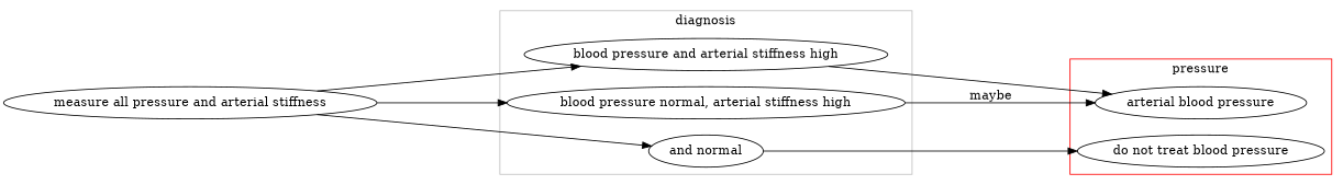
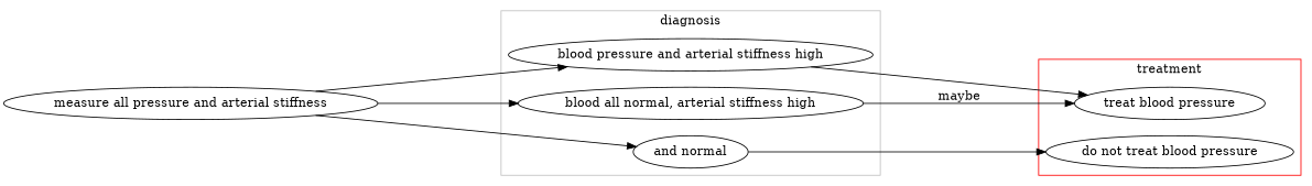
  digraph {
    rankdir=LR
    ranksep=2
    splines=line
    n1 [label="blood pressure and arterial stiffness high"]
-   n2 [label="blood pressure normal, arterial stiffness high"]
+   n2 [label="blood all normal, arterial stiffness high"]
    n3 [label="and normal"]
    n4 [label="measure all pressure and arterial stiffness"]
-   n5 [label="arterial blood pressure"]
+   n5 [label="treat blood pressure"]
    n6 [label="do not treat blood pressure"]
    subgraph cluster_1 {
      color=grey
      label=diagnosis
      n1
      n2
      n3
    }
    subgraph sub_2 {
      n4
    }
    subgraph cluster_3 {
      color=red
-     label=pressure
+     label=treatment
      n5
      n6
    }
    n1 -> n5
    n2 -> n5 [label=maybe]
    n3 -> n6
    n4 -> n1
    n4 -> n2
    n4 -> n3
  }
